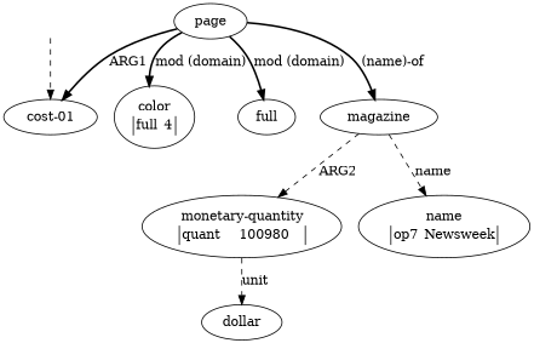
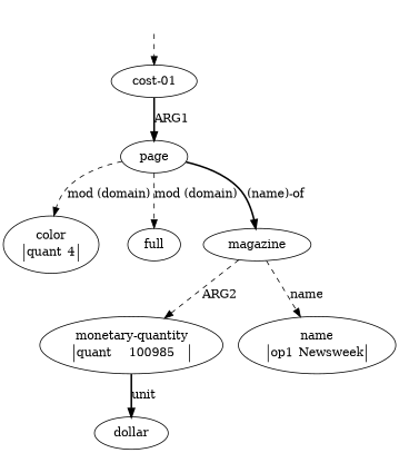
  digraph {
    edge [style=dashed]
    top [style=invis]
    n2 [label=<<table align="center" border="0" cellspacing="0"><tr><td colspan="2">cost-01</td></tr></table>>]
    n3 [label=<<table align="center" border="0" cellspacing="0"><tr><td colspan="2">page</td></tr></table>>]
-   n4 [label=<<table align="center" border="0" cellspacing="0"><tr><td colspan="2">color</td></tr><tr><td sides="l" border="1" align="left">full</td><td sides="r" border="1" align="left">4</td></tr></table>>]
+   n4 [label=<<table align="center" border="0" cellspacing="0"><tr><td colspan="2">color</td></tr><tr><td sides="l" border="1" align="left">quant</td><td sides="r" border="1" align="left">4</td></tr></table>>]
    n5 [label=<<table align="center" border="0" cellspacing="0"><tr><td colspan="2">full</td></tr></table>>]
    n6 [label=<<table align="center" border="0" cellspacing="0"><tr><td colspan="2">magazine</td></tr></table>>]
-   n7 [label=<<table align="center" border="0" cellspacing="0"><tr><td colspan="2">monetary-quantity</td></tr><tr><td sides="l" border="1" align="left">quant</td><td sides="r" border="1" align="left">100980</td></tr></table>>]
+   n7 [label=<<table align="center" border="0" cellspacing="0"><tr><td colspan="2">monetary-quantity</td></tr><tr><td sides="l" border="1" align="left">quant</td><td sides="r" border="1" align="left">100985</td></tr></table>>]
    n8 [label=<<table align="center" border="0" cellspacing="0"><tr><td colspan="2">dollar</td></tr></table>>]
-   n9 [label=<<table align="center" border="0" cellspacing="0"><tr><td colspan="2">name</td></tr><tr><td sides="l" border="1" align="left">op7</td><td sides="r" border="1" align="left">Newsweek</td></tr></table>>]
+   n9 [label=<<table align="center" border="0" cellspacing="0"><tr><td colspan="2">name</td></tr><tr><td sides="l" border="1" align="left">op1</td><td sides="r" border="1" align="left">Newsweek</td></tr></table>>]
    top -> n2
-   n3 -> n2 [label=ARG1 style=bold]
-   n3 -> n4 [label="mod (domain)" style=bold]
-   n3 -> n5 [label="mod (domain)" style=bold]
+   n2 -> n3 [label=ARG1 style=bold]
+   n3 -> n4 [label="mod (domain)"]
+   n3 -> n5 [label="mod (domain)"]
    n3 -> n6 [label="(name)-of" style=bold]
    n6 -> n7 [label=ARG2]
    n6 -> n9 [label=name]
-   n7 -> n8 [label=unit]
+   n7 -> n8 [label=unit style=bold]
  }
